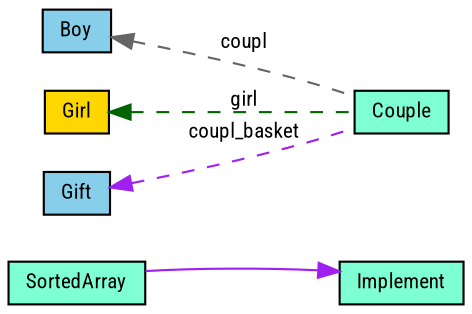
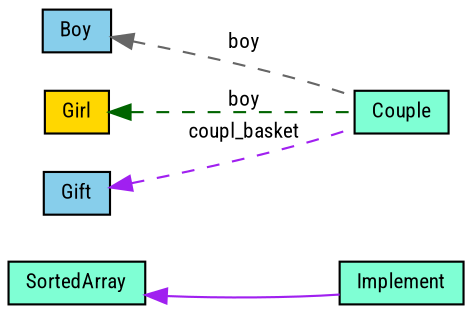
  digraph {
    fontname="Roboto Condensed"
    rankdir=LR
    node [color=black fillcolor=aquamarine fontname="Roboto Condensed" fontsize=10 shape=record style=filled]
    edge [color=purple dir=back fontname="Roboto Condensed" fontsize=10 labelfontname=Helvetica labelfontsize=10 style=dashed]
    n1 [fontcolor=black height=0.2 label=SortedArray width=0.4]
    n2 [height=0.2 label=Implement width=0.4]
    n3 [height=0.2 label=Couple width=0.4]
    n4 [fillcolor=skyblue height=0.2 label=Boy width=0.4]
    n5 [fillcolor=gold height=0.2 label=Girl width=0.4]
    n6 [fillcolor=skyblue height=0.2 label=Gift width=0.4]
-   n2 -> n1 [style=solid]
-   n4 -> n3 [color=gray40 label=" coupl"]
-   n5 -> n3 [color=darkgreen label=" girl"]
+   n1 -> n2 [style=solid]
+   n4 -> n3 [color=gray40 label=" boy"]
+   n5 -> n3 [color=darkgreen label=" boy"]
    n6 -> n3 [label=" coupl_basket"]
  }
